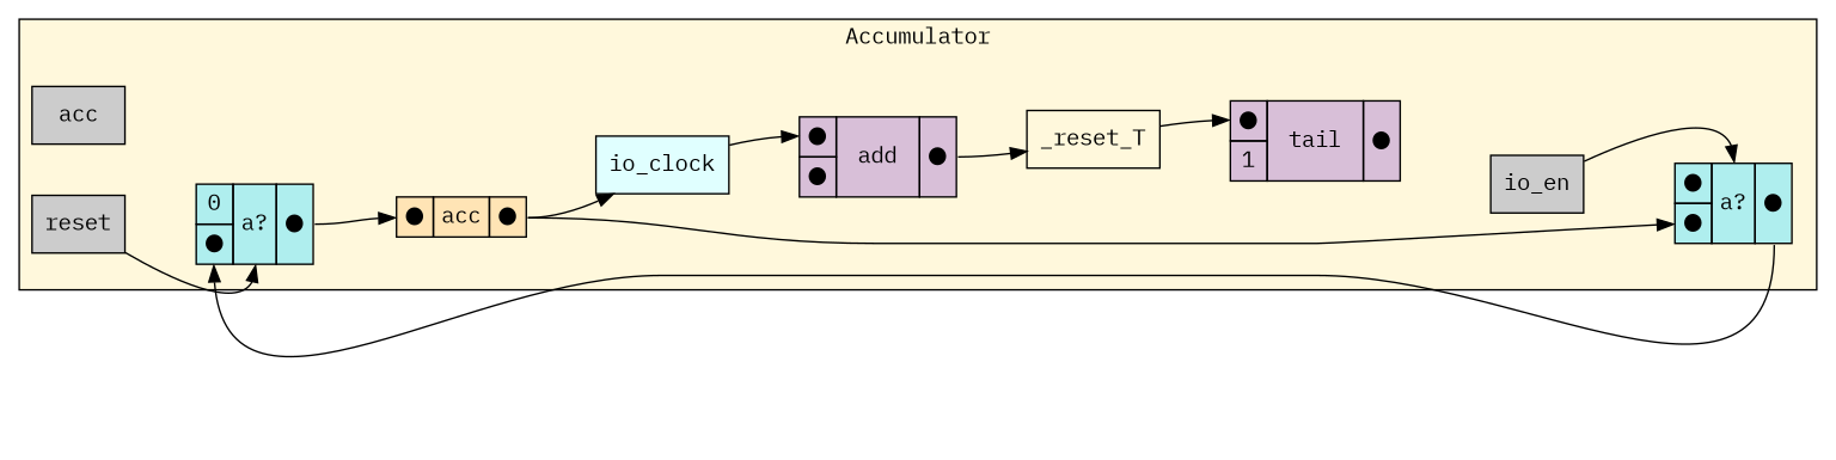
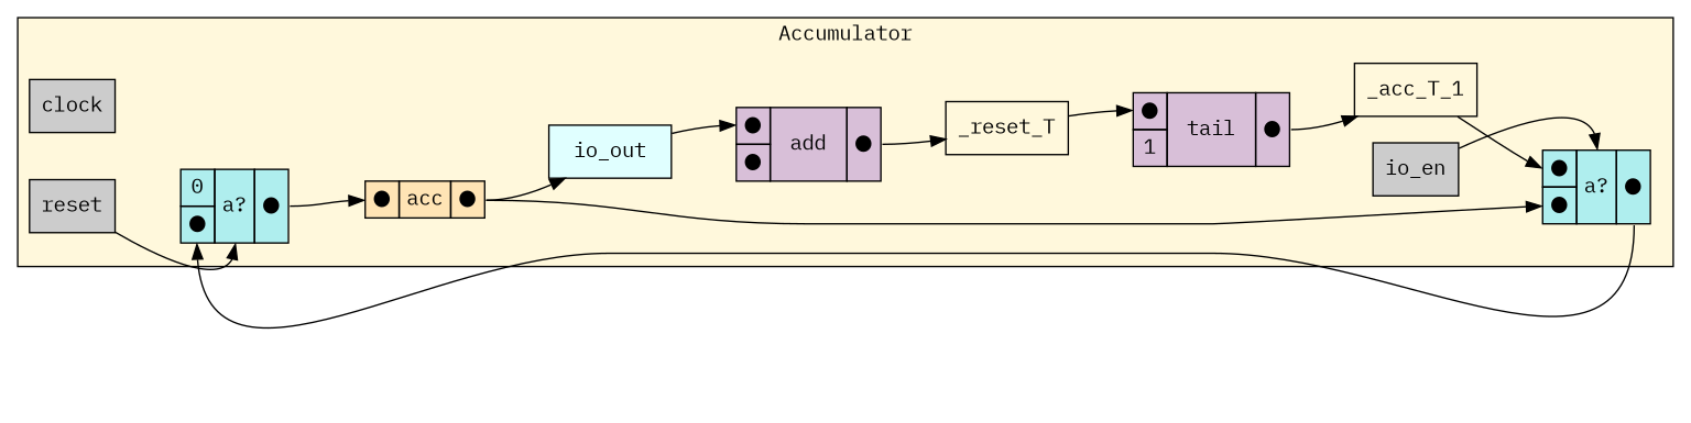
  digraph {
    fontname="IBM Plex Mono"
    rankdir=LR
    node [fontname="IBM Plex Mono" shape=rectangle]
    edge [fontname="IBM Plex Mono" tailport=out]
-   n1 [fillcolor="#CCCCCC" label=acc rank=0 style=filled]
+   n1 [fillcolor="#CCCCCC" label=clock rank=0 style=filled]
    n2 [fillcolor="#CCCCCC" label=reset rank=0 style=filled]
    n3 [label=< <TABLE BORDER="0" CELLBORDER="1" CELLSPACING="0" CELLPADDING="4" BGCOLOR="#AFEEEE">   <TR>     <TD PORT="in1">0</TD>     <TD ROWSPAN="2" PORT="select">a?</TD>     <TD ROWSPAN="2" PORT="out">&#x25cf;</TD>   </TR>   <TR>     <TD PORT="in2">&#x25cf;</TD>   </TR> </TABLE>> shape=plaintext]
    n4 [label=< <TABLE BORDER="0" CELLBORDER="1" CELLSPACING="0" CELLPADDING="4" BGCOLOR="#D8BFD8">   <TR>     <TD PORT="in1">&#x25cf;</TD>     <TD ROWSPAN="2" > add </TD>     <TD ROWSPAN="2" PORT="out">&#x25cf;</TD>   </TR>   <TR>     <TD PORT="in2">&#x25cf;</TD>   </TR> </TABLE>> shape=plaintext]
    n5 [fillcolor="#CCCCCC" label=io_en rank=0 style=filled]
    n6 [label=< <TABLE BORDER="0" CELLBORDER="1" CELLSPACING="0" CELLPADDING="4" BGCOLOR="#AFEEEE">   <TR>     <TD PORT="in1">&#x25cf;</TD>     <TD ROWSPAN="2" PORT="select">a?</TD>     <TD ROWSPAN="2" PORT="out">&#x25cf;</TD>   </TR>   <TR>     <TD PORT="in2">&#x25cf;</TD>   </TR> </TABLE>> shape=plaintext]
-   n7 [fillcolor="#E0FFFF" label=io_clock rank=1000 style=filled]
+   n7 [fillcolor="#E0FFFF" label=io_out rank=1000 style=filled]
    n8 [label=_reset_T]
    n9 [label=< <TABLE BORDER="0" CELLBORDER="1" CELLSPACING="0" CELLPADDING="4" BGCOLOR="#D8BFD8">   <TR>     <TD PORT="in1">&#x25cf;</TD>     <TD ROWSPAN="2" > tail </TD>     <TD ROWSPAN="2" PORT="out">&#x25cf;</TD>   </TR>   <TR>     <TD>1</TD>   </TR> </TABLE>> shape=plaintext]
+   n10 [label=_acc_T_1]
    n11 [label=< <TABLE BORDER="0" CELLBORDER="1" CELLSPACING="0" CELLPADDING="4" BGCOLOR="#FFE4B5">   <TR>     <TD PORT="in">&#x25cf;</TD>     <TD>acc</TD>     <TD PORT="out">&#x25cf;</TD>   </TR> </TABLE>> shape=plaintext]
    subgraph cluster_1 {
      bgcolor="#FFF8DC"
      label=Accumulator
      n1
      n2
      n3
      n4
      n5
      n6
      n7
      n8
      n9
+     n10
      n11
    }
    n2 -> n3 [headport=select tailport=""]
    n3 -> n11 [headport=in]
    n4 -> n8
    n5 -> n6 [headport=select tailport=""]
    n6 -> n3 [headport=in2]
    n7 -> n4 [headport=in1 tailport=""]
    n8 -> n9 [headport=in1 tailport=""]
+   n9 -> n10
+   n10 -> n6 [headport=in1 tailport=""]
    n11 -> n6 [headport=in2]
    n11 -> n7
  }
